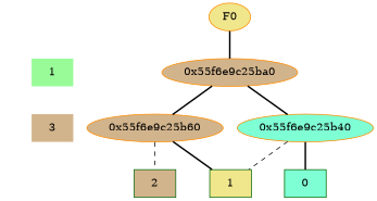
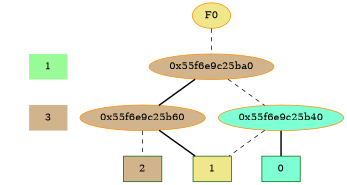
  digraph {
    node [style=filled color=darkorange fillcolor=tan]
    edge [dir=none style=bold]
    "CONST NODES" [shape=plaintext style=invis color="" fillcolor=""]
    " 1 " [fillcolor=palegreen shape=plaintext]
    " 3 " [shape=plaintext]
    F0 [fillcolor=khaki shape=ellipse]
    "0x55f6e9c25ba0"
    "0x55f6e9c25b60"
    "0x55f6e9c25b40" [fillcolor=aquamarine]
    n8 [color=darkgreen fillcolor=aquamarine label=0 shape=box]
    n9 [color=darkgreen fillcolor=khaki label=1 shape=box]
    n10 [color=darkgreen label=2 shape=box]
    subgraph sub_1 {
      "CONST NODES"
      " 1 "
      " 3 "
    }
    subgraph sub_2 {
      rank=same
      F0
    }
    subgraph sub_3 {
      rank=same
      " 1 "
      "0x55f6e9c25ba0"
    }
    subgraph sub_4 {
      rank=same
      " 3 "
      "0x55f6e9c25b60"
      "0x55f6e9c25b40"
    }
    subgraph sub_5 {
      rank=same
      "CONST NODES"
      subgraph sub_6 {
        rank=same
        n8
        n9
        n10
      }
    }
    " 1 " -> " 3 " [style=invis]
    " 3 " -> "CONST NODES" [style=invis]
-   F0 -> "0x55f6e9c25ba0"
+   F0 -> "0x55f6e9c25ba0" [style=dashed]
    "0x55f6e9c25ba0" -> "0x55f6e9c25b60"
-   "0x55f6e9c25ba0" -> "0x55f6e9c25b40"
+   "0x55f6e9c25ba0" -> "0x55f6e9c25b40" [style=dashed]
    "0x55f6e9c25b60" -> n9
    "0x55f6e9c25b60" -> n10 [style=dashed]
    "0x55f6e9c25b40" -> n8
    "0x55f6e9c25b40" -> n9 [style=dashed]
  }
